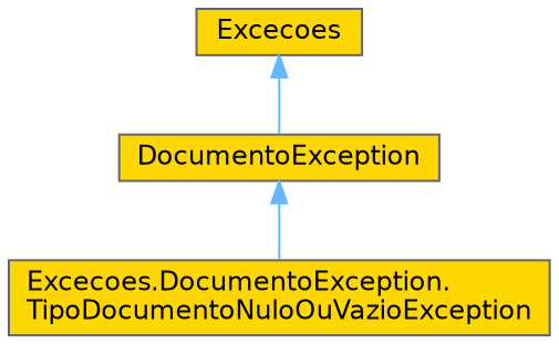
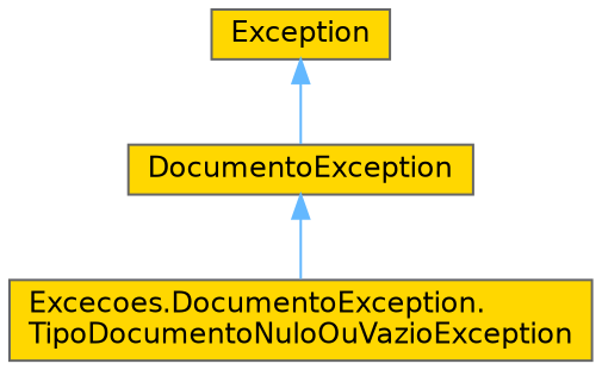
  digraph {
    node [color=gray40 fillcolor=gold fontname=Helvetica fontsize=12 shape=box style=filled]
    edge [color=steelblue1 dir=back fontname=Helvetica fontsize=12 labelfontname=Helvetica labelfontsize=10 style=solid]
    n1 [fontcolor=black height=0.2 label="Excecoes.DocumentoException.\lTipoDocumentoNuloOuVazioException" width=0.4]
    n2 [height=0.2 label=DocumentoException width=0.4]
-   n3 [height=0.2 label=Excecoes width=0.4]
+   n3 [height=0.2 label=Exception width=0.4]
    n2 -> n1
    n3 -> n2
  }
